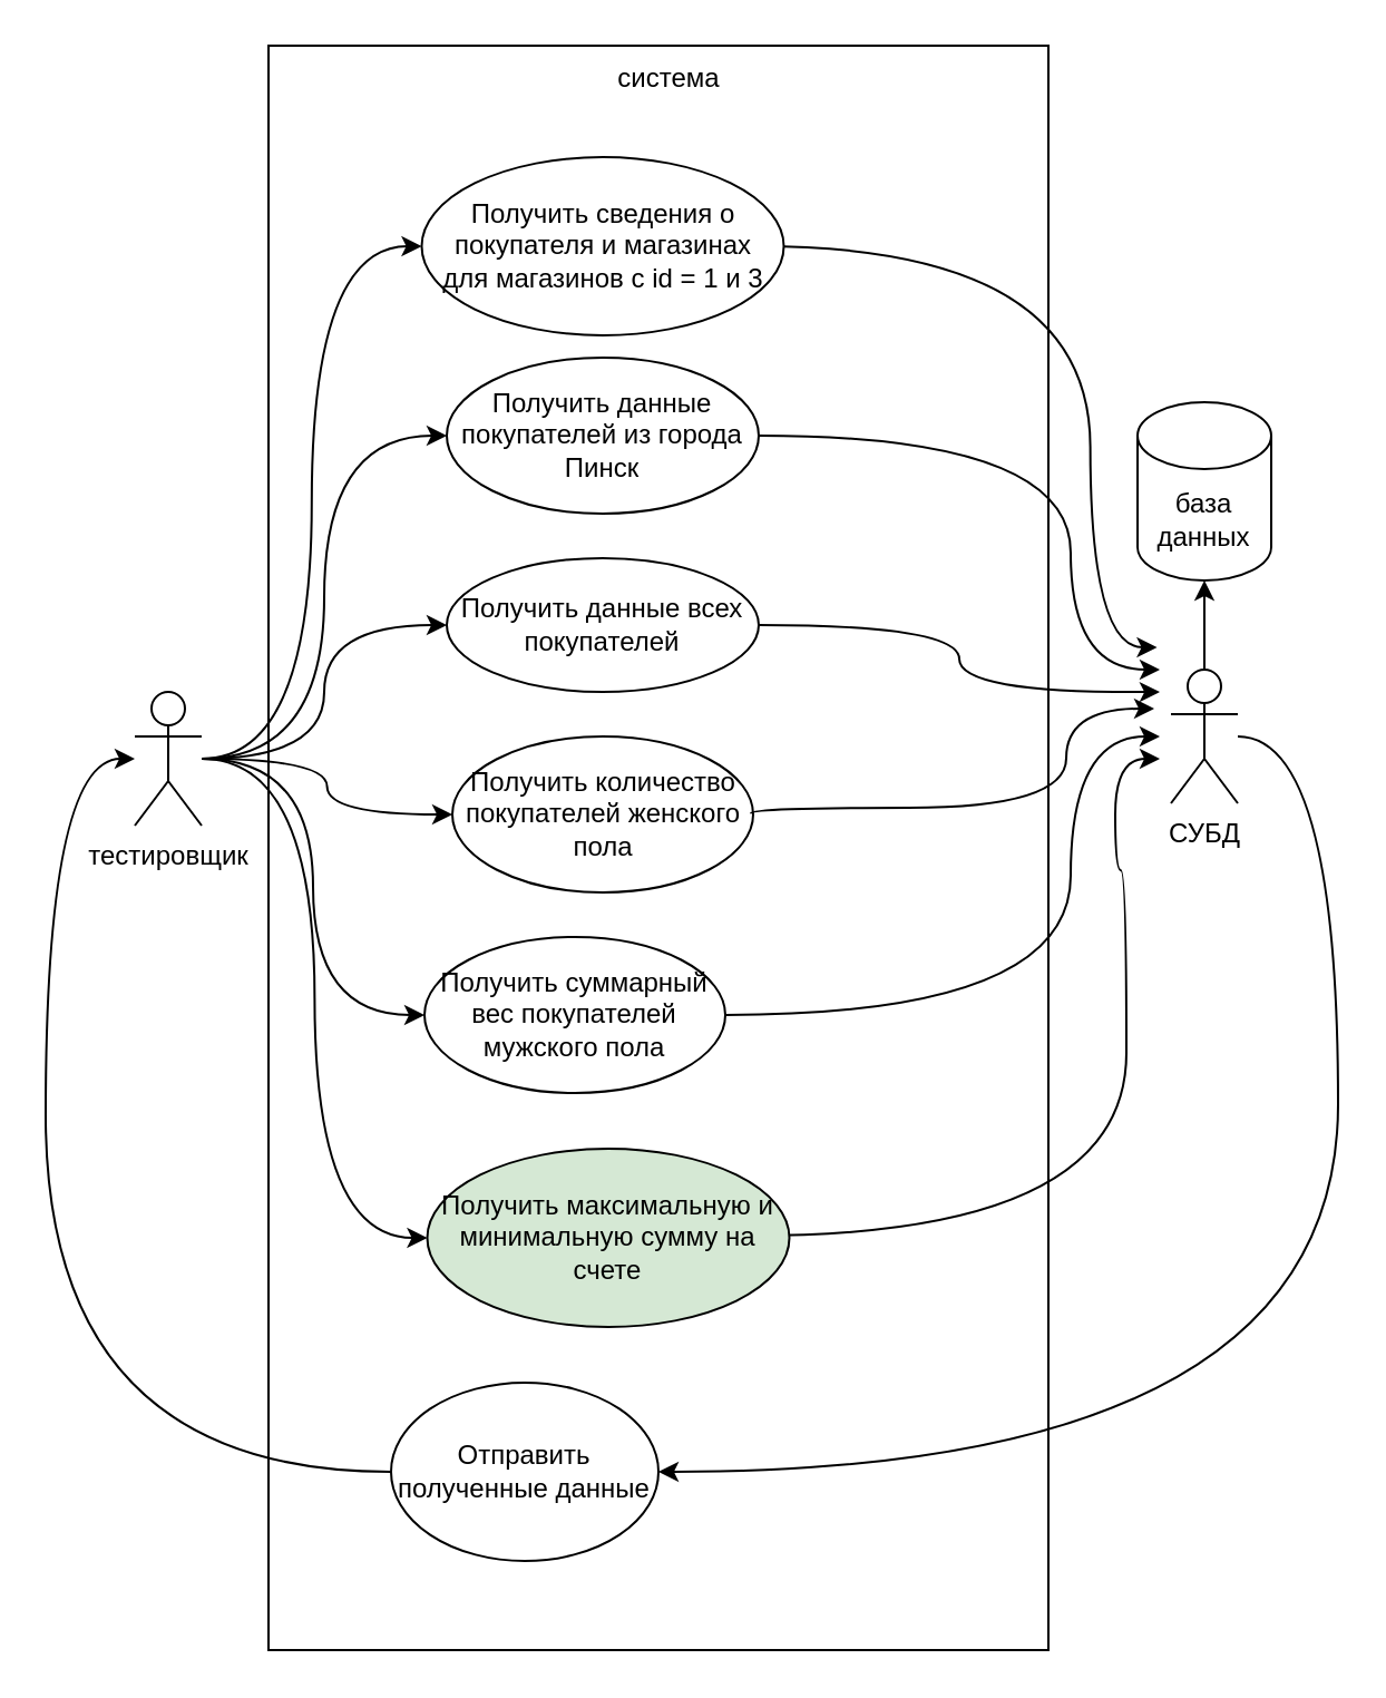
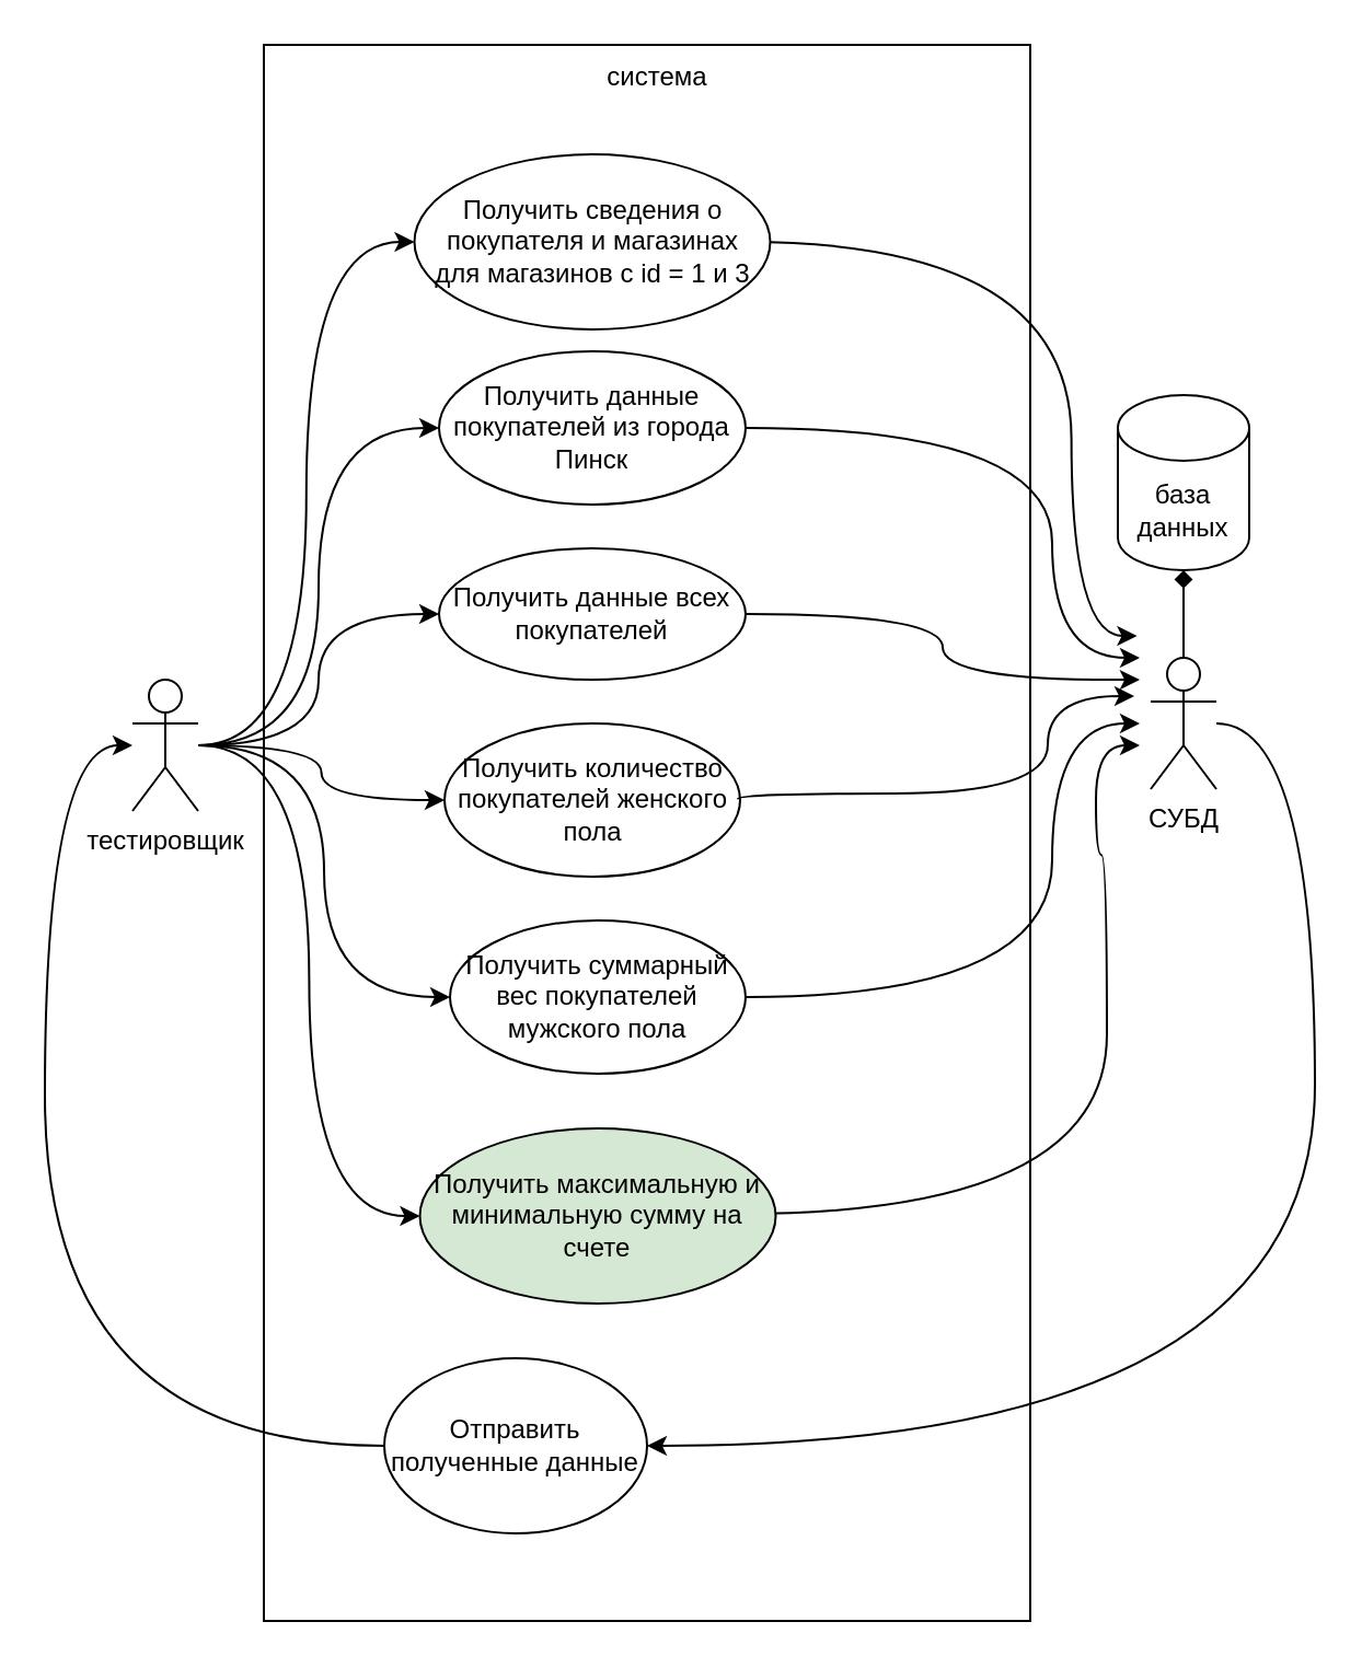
  <mxCell id="0" />
  <mxCell id="1" parent="0" />
  <mxCell id="2" style="edgeStyle=orthogonalEdgeStyle;rounded=0;orthogonalLoop=1;jettySize=auto;html=1;entryX=0;entryY=0.5;entryDx=0;entryDy=0;curved=1;" edge="1" parent="1" source="8" target="12"><mxGeometry relative="1" as="geometry" /></mxCell>
  <mxCell id="3" style="edgeStyle=orthogonalEdgeStyle;rounded=0;orthogonalLoop=1;jettySize=auto;html=1;entryX=0;entryY=0.5;entryDx=0;entryDy=0;curved=1;" edge="1" parent="1" source="8" target="15"><mxGeometry relative="1" as="geometry" /></mxCell>
  <mxCell id="4" style="edgeStyle=orthogonalEdgeStyle;rounded=0;orthogonalLoop=1;jettySize=auto;html=1;curved=1;" edge="1" parent="1" source="8" target="17"><mxGeometry relative="1" as="geometry" /></mxCell>
  <mxCell id="5" style="edgeStyle=orthogonalEdgeStyle;rounded=0;orthogonalLoop=1;jettySize=auto;html=1;entryX=0;entryY=0.5;entryDx=0;entryDy=0;curved=1;" edge="1" parent="1" source="8" target="19"><mxGeometry relative="1" as="geometry" /></mxCell>
  <mxCell id="6" style="edgeStyle=orthogonalEdgeStyle;rounded=0;orthogonalLoop=1;jettySize=auto;html=1;entryX=0;entryY=0.5;entryDx=0;entryDy=0;curved=1;" edge="1" parent="1" source="8" target="22"><mxGeometry relative="1" as="geometry" /></mxCell>
  <mxCell id="7" style="edgeStyle=orthogonalEdgeStyle;rounded=0;orthogonalLoop=1;jettySize=auto;html=1;entryX=0;entryY=0.5;entryDx=0;entryDy=0;curved=1;" edge="1" parent="1" source="8" target="24"><mxGeometry relative="1" as="geometry" /></mxCell>
  <mxCell id="8" value="тестировщик" style="shape=umlActor;verticalLabelPosition=bottom;verticalAlign=top;html=1;" vertex="1" parent="1"><mxGeometry x="60" y="310" width="30" height="60" as="geometry" /></mxCell>
  <mxCell id="9" value="база данных" style="shape=cylinder3;whiteSpace=wrap;html=1;boundedLbl=1;backgroundOutline=1;size=15;" vertex="1" parent="1"><mxGeometry x="510" y="180" width="60" height="80" as="geometry" /></mxCell>
  <mxCell id="10" style="edgeStyle=orthogonalEdgeStyle;rounded=0;orthogonalLoop=1;jettySize=auto;html=1;entryX=1;entryY=0.5;entryDx=0;entryDy=0;curved=1;" edge="1" parent="1" source="11" target="26"><mxGeometry relative="1" as="geometry"><Array as="points"><mxPoint x="600" y="330" /><mxPoint x="600" y="660" /></Array></mxGeometry></mxCell>
  <mxCell id="11" value="СУБД" style="shape=umlActor;verticalLabelPosition=bottom;verticalAlign=top;html=1;outlineConnect=0;" vertex="1" parent="1"><mxGeometry x="525" y="300" width="30" height="60" as="geometry" /></mxCell>
  <mxCell id="12" value="Получить данные покупателей из города Пинск" style="ellipse;whiteSpace=wrap;html=1;" vertex="1" parent="1"><mxGeometry x="200" y="160" width="140" height="70" as="geometry" /></mxCell>
  <mxCell id="13" style="edgeStyle=orthogonalEdgeStyle;rounded=0;orthogonalLoop=1;jettySize=auto;html=1;curved=1;" edge="1" parent="1" source="12"><mxGeometry relative="1" as="geometry"><mxPoint x="520" y="300" as="targetPoint" /><Array as="points"><mxPoint x="480" y="195" /><mxPoint x="480" y="300" /></Array></mxGeometry></mxCell>
- <mxCell id="14" style="edgeStyle=orthogonalEdgeStyle;rounded=0;orthogonalLoop=1;jettySize=auto;html=1;exitX=0.5;exitY=0;exitDx=0;exitDy=0;exitPerimeter=0;entryX=0.5;entryY=1;entryDx=0;entryDy=0;entryPerimeter=0;" edge="1" parent="1" source="11" target="9"><mxGeometry relative="1" as="geometry" /></mxCell>
+ <mxCell id="14" style="edgeStyle=orthogonalEdgeStyle;rounded=0;orthogonalLoop=1;jettySize=auto;html=1;exitX=0.5;exitY=0;exitDx=0;exitDy=0;exitPerimeter=0;entryX=0.5;entryY=1;entryDx=0;entryDy=0;entryPerimeter=0;endArrow=diamond;" edge="1" parent="1" source="11" target="9"><mxGeometry relative="1" as="geometry" /></mxCell>
  <mxCell id="15" value="Получить данные всех покупателей" style="ellipse;whiteSpace=wrap;html=1;" vertex="1" parent="1"><mxGeometry x="200" y="250" width="140" height="60" as="geometry" /></mxCell>
  <mxCell id="16" style="edgeStyle=orthogonalEdgeStyle;rounded=0;orthogonalLoop=1;jettySize=auto;html=1;curved=1;" edge="1" parent="1" source="15"><mxGeometry relative="1" as="geometry"><mxPoint x="520" y="310" as="targetPoint" /></mxGeometry></mxCell>
  <mxCell id="17" value="Получить количество покупателей женского пола" style="ellipse;whiteSpace=wrap;html=1;" vertex="1" parent="1"><mxGeometry x="202.5" y="330" width="135" height="70" as="geometry" /></mxCell>
  <mxCell id="18" style="edgeStyle=orthogonalEdgeStyle;rounded=0;orthogonalLoop=1;jettySize=auto;html=1;entryX=0;entryY=0.333;entryDx=0;entryDy=0;entryPerimeter=0;curved=1;strokeColor=default;exitX=0.992;exitY=0.494;exitDx=0;exitDy=0;exitPerimeter=0;" edge="1" parent="1" source="17"><mxGeometry relative="1" as="geometry"><mxPoint x="330" y="362.5" as="sourcePoint" /><mxPoint x="517.5" y="317.5" as="targetPoint" /><Array as="points"><mxPoint x="336" y="362" /><mxPoint x="478" y="362" /><mxPoint x="478" y="317" /></Array></mxGeometry></mxCell>
- <mxCell id="19" value="Получить суммарный вес покупателей мужского пола" style="ellipse;whiteSpace=wrap;html=1;" vertex="1" parent="1"><mxGeometry x="190" y="420" width="135" height="70" as="geometry" /></mxCell>
+ <mxCell id="19" value="Получить суммарный вес покупателей мужского пола" style="ellipse;whiteSpace=wrap;html=1;" vertex="1" parent="1"><mxGeometry x="205" y="420" width="135" height="70" as="geometry" /></mxCell>
  <mxCell id="20" style="edgeStyle=orthogonalEdgeStyle;rounded=0;orthogonalLoop=1;jettySize=auto;html=1;curved=1;" edge="1" parent="1" source="19"><mxGeometry relative="1" as="geometry"><mxPoint x="520" y="330" as="targetPoint" /><Array as="points"><mxPoint x="480" y="455" /><mxPoint x="480" y="330" /></Array></mxGeometry></mxCell>
  <mxCell id="21" style="edgeStyle=orthogonalEdgeStyle;rounded=0;orthogonalLoop=1;jettySize=auto;html=1;curved=1;" edge="1" parent="1"><mxGeometry relative="1" as="geometry"><mxPoint x="520" y="340" as="targetPoint" /><mxPoint x="337.5" y="554" as="sourcePoint" /><Array as="points"><mxPoint x="505" y="554" /><mxPoint x="505" y="390" /><mxPoint x="500" y="390" /><mxPoint x="500" y="340" /></Array></mxGeometry></mxCell>
  <mxCell id="22" value="Получить максимальную и минимальную сумму на счете" style="ellipse;whiteSpace=wrap;html=1;fillColor=#d5e8d4;" vertex="1" parent="1"><mxGeometry x="191.25" y="515" width="162.5" height="80" as="geometry" /></mxCell>
  <mxCell id="23" style="edgeStyle=orthogonalEdgeStyle;rounded=0;orthogonalLoop=1;jettySize=auto;html=1;curved=1;" edge="1" parent="1"><mxGeometry relative="1" as="geometry"><mxPoint x="518.75" y="290" as="targetPoint" /><mxPoint x="340" y="110" as="sourcePoint" /><Array as="points"><mxPoint x="488.75" y="110" /><mxPoint x="488.75" y="290" /></Array></mxGeometry></mxCell>
  <mxCell id="24" value="Получить сведения о покупателя и магазинах&lt;br/&gt;для магазинов с id = 1 и 3" style="ellipse;whiteSpace=wrap;html=1;" vertex="1" parent="1"><mxGeometry x="188.75" y="70" width="162.5" height="80" as="geometry" /></mxCell>
  <mxCell id="25" style="edgeStyle=orthogonalEdgeStyle;rounded=0;orthogonalLoop=1;jettySize=auto;html=1;curved=1;" edge="1" parent="1" source="26" target="8"><mxGeometry relative="1" as="geometry"><Array as="points"><mxPoint x="20" y="660" /><mxPoint x="20" y="340" /></Array></mxGeometry></mxCell>
  <mxCell id="26" value="Отправить полученные данные" style="ellipse;whiteSpace=wrap;html=1;" vertex="1" parent="1"><mxGeometry x="175" y="620" width="120" height="80" as="geometry" /></mxCell>
  <mxCell id="27" value="" style="rounded=0;whiteSpace=wrap;html=1;fillColor=none;" vertex="1" parent="1"><mxGeometry x="120" y="20" width="350" height="720" as="geometry" /></mxCell>
  <mxCell id="28" value="система" style="text;html=1;align=center;verticalAlign=middle;whiteSpace=wrap;rounded=0;" vertex="1" parent="1"><mxGeometry x="270" y="20" width="60" height="30" as="geometry" /></mxCell>
